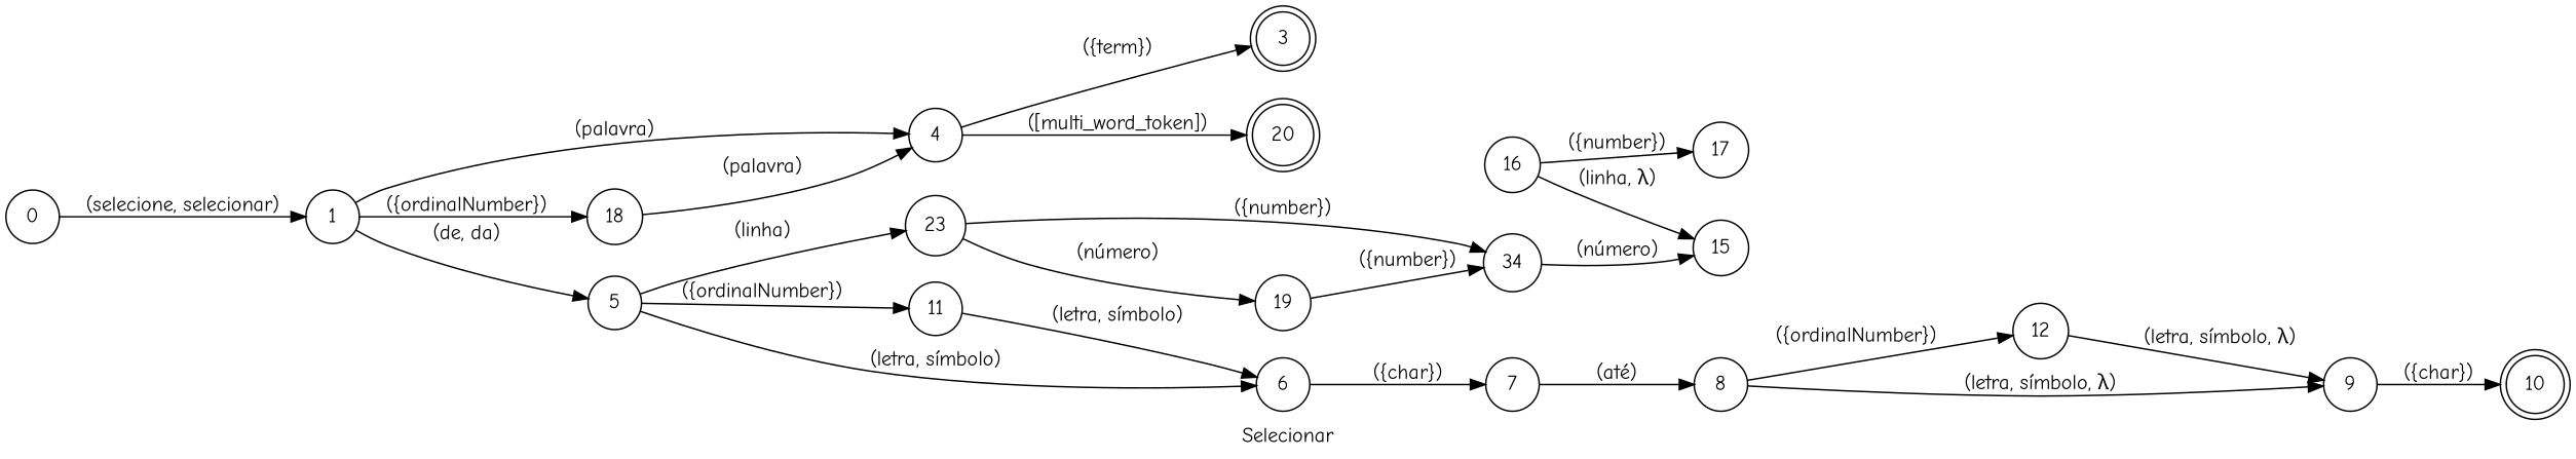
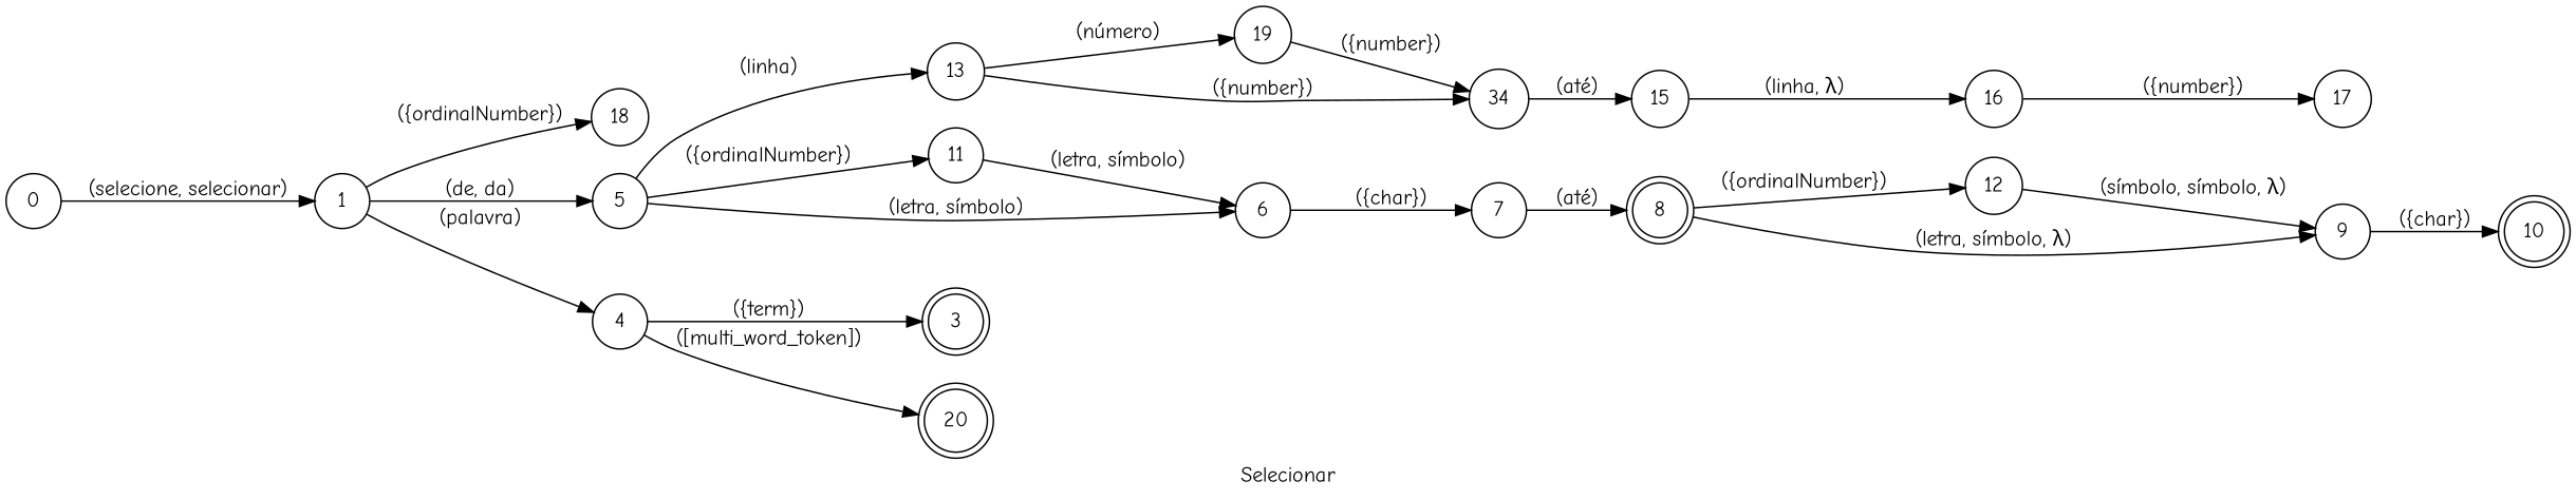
  digraph {
    desc="Seleciona um pedaço de texto na linha atual"
    examples="\n        selecione a letra B,\n        selecione a símbolo 5,\n        selecione a letra Q,\n        selecione a primeira letra B,\n        selecione a segunda letra K,\n        selecione a última palavra valor,\n        selecione a palavra lista,\n        selecione a palavra [multi_word_token],\n        selecione da linha 2 até a linha 15,\n        selecione da linha número 45 até a linha 90,\n        selecione da letra A até a letra Z,\n        selecione da segunda letra G até a última letra P\n    "
    fontname="Comic Neue"
    label=Selecionar
    lang="pt-BR"
    langName="Português"
    rankdir=LR
    title=Selecionar
    node [fontname="Comic Neue" shape=circle]
    edge [fontname="Comic Neue"]
    1
    18
-   13 [label=23]
+   13
    19
    5
    11
-   8
+   8 [shape=doublecircle]
    12
    4
    n10 [label=34]
    6
    9
    3 [shape=doublecircle]
    10 [shape=doublecircle]
    20 [shape=doublecircle]
    0
    7
    15
    16
    17
    subgraph sub_1 {
      1
      18
    }
    subgraph sub_2 {
      1
      18
    }
    subgraph sub_3 {
      13
      19
    }
    subgraph sub_4 {
      5
      11
    }
    subgraph sub_5 {
      8
      12
    }
    1 -> 18 [label="({ordinalNumber})" normalizer=ordinalNumber store=wordPosition]
    1 -> 5 [label="(de, da)"]
    1 -> 4 [label="(palavra)"]
-   18 -> 4 [label="(palavra)"]
    13 -> 19 [label="(número)"]
    13 -> n10 [label="({number})" store=from]
    19 -> n10 [label="({number})" store=from]
    5 -> 13 [label="(linha)" store=selectLine]
    5 -> 11 [label="({ordinalNumber})" normalizer=ordinalNumber store=fromPosition]
    5 -> 6 [label="(letra, símbolo)"]
    11 -> 6 [label="(letra, símbolo)"]
    8 -> 12 [label="({ordinalNumber})" normalizer=ordinalNumber store=toPosition]
    8 -> 9 [label="(letra, símbolo, λ)"]
-   12 -> 9 [label="(letra, símbolo, λ)"]
+   12 -> 9 [label="(símbolo, símbolo, λ)"]
    4 -> 3 [label="({term})" store=word]
    4 -> 20 [extraArgs="{\"case\": \"camel\"}" label="([multi_word_token])" store=word]
-   n10 -> 15 [label="(número)"]
+   n10 -> 15 [label="(até)"]
    6 -> 7 [label="({char})" store=from]
    9 -> 10 [label="({char})" store=to]
    0 -> 1 [label="(selecione, selecionar)"]
    7 -> 8 [label="(até)"]
-   16 -> 15 [label="(linha, λ)"]
+   15 -> 16 [label="(linha, λ)"]
    16 -> 17 [label="({number})" store=to]
  }
